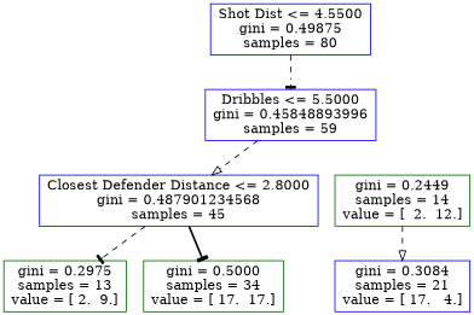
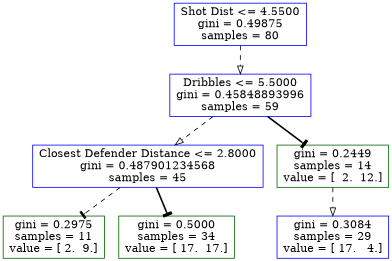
  digraph {
    node [color=blue shape=box]
    edge [arrowhead=onormal style=dashed]
    n1 [label="Shot Dist <= 4.5500\ngini = 0.49875\nsamples = 80"]
    n2 [label="Dribbles <= 5.5000\ngini = 0.45848893996\nsamples = 59"]
-   n3 [label="gini = 0.3084\nsamples = 21\nvalue = [ 17.   4.]"]
+   n3 [label="gini = 0.3084\nsamples = 29\nvalue = [ 17.   4.]"]
    n4 [label="Closest Defender Distance <= 2.8000\ngini = 0.487901234568\nsamples = 45"]
    n5 [color=darkgreen label="gini = 0.2449\nsamples = 14\nvalue = [  2.  12.]"]
-   n6 [color=darkgreen label="gini = 0.2975\nsamples = 13\nvalue = [ 2.  9.]"]
+   n6 [color=darkgreen label="gini = 0.2975\nsamples = 11\nvalue = [ 2.  9.]"]
    n7 [color=darkgreen label="gini = 0.5000\nsamples = 34\nvalue = [ 17.  17.]"]
-   n1 -> n2 [arrowhead=tee]
+   n1 -> n2
    n2 -> n4
+   n2 -> n5 [arrowhead=tee style=bold]
    n4 -> n6 [arrowhead=tee]
    n4 -> n7 [arrowhead=tee style=bold]
    n5 -> n3
  }
